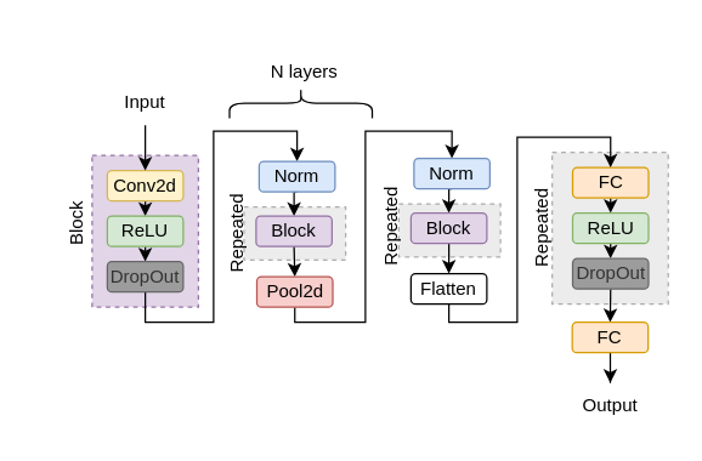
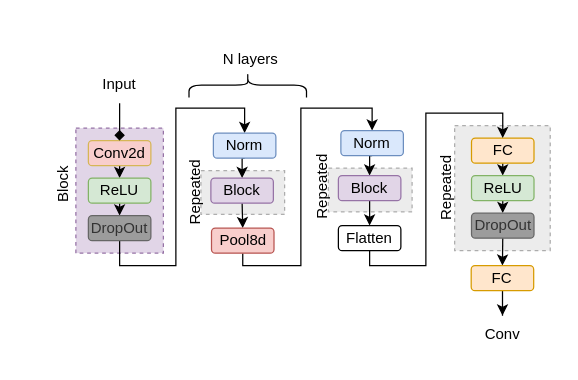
  <mxCell id="0" />
  <mxCell id="1" parent="0" />
  <mxCell id="2" value="" style="rounded=0;whiteSpace=wrap;html=1;fillColor=#D9D9D9;fontColor=#333333;strokeColor=#666666;opacity=50;dashed=1;" vertex="1" parent="1"><mxGeometry x="363" y="100" width="76.5" height="100" as="geometry" /></mxCell>
  <mxCell id="3" value="" style="rounded=0;whiteSpace=wrap;html=1;fillColor=#D9D9D9;fontColor=#333333;strokeColor=#666666;opacity=50;dashed=1;" vertex="1" parent="1"><mxGeometry x="160" y="136" width="67" height="35" as="geometry" /></mxCell>
  <mxCell id="4" value="" style="rounded=0;whiteSpace=wrap;html=1;fillColor=#e1d5e7;strokeColor=#9673a6;dashed=1;" vertex="1" parent="1"><mxGeometry x="60" y="102" width="70" height="100" as="geometry" /></mxCell>
  <mxCell id="5" style="edgeStyle=orthogonalEdgeStyle;rounded=0;orthogonalLoop=1;jettySize=auto;html=1;exitX=0.5;exitY=1;exitDx=0;exitDy=0;entryX=0.5;entryY=0;entryDx=0;entryDy=0;" edge="1" parent="1" source="6" target="8"><mxGeometry relative="1" as="geometry" /></mxCell>
- <mxCell id="6" value="Conv2d" style="rounded=1;whiteSpace=wrap;html=1;fillColor=#fff2cc;strokeColor=#d6b656;" vertex="1" parent="1"><mxGeometry x="70" y="112" width="50" height="20" as="geometry" /></mxCell>
+ <mxCell id="6" value="Conv2d" style="rounded=1;whiteSpace=wrap;html=1;fillColor=#f8cecc;strokeColor=#d6b656;" vertex="1" parent="1"><mxGeometry x="70" y="112" width="50" height="20" as="geometry" /></mxCell>
  <mxCell id="7" style="edgeStyle=orthogonalEdgeStyle;rounded=0;orthogonalLoop=1;jettySize=auto;html=1;exitX=0.5;exitY=1;exitDx=0;exitDy=0;entryX=0.5;entryY=0;entryDx=0;entryDy=0;" edge="1" parent="1" source="8" target="10"><mxGeometry relative="1" as="geometry" /></mxCell>
  <mxCell id="8" value="ReLU" style="rounded=1;whiteSpace=wrap;html=1;fillColor=#d5e8d4;strokeColor=#82b366;" vertex="1" parent="1"><mxGeometry x="70" y="142" width="50" height="20" as="geometry" /></mxCell>
  <mxCell id="9" style="edgeStyle=orthogonalEdgeStyle;rounded=0;orthogonalLoop=1;jettySize=auto;html=1;exitX=0.5;exitY=1;exitDx=0;exitDy=0;entryX=0.5;entryY=0;entryDx=0;entryDy=0;" edge="1" parent="1" source="10" target="12"><mxGeometry relative="1" as="geometry"><Array as="points"><mxPoint x="95" y="212" /><mxPoint x="140" y="212" /><mxPoint x="140" y="86" /><mxPoint x="195" y="86" /></Array></mxGeometry></mxCell>
  <mxCell id="10" value="DropOut" style="rounded=1;whiteSpace=wrap;html=1;fillColor=#9c9c9c;strokeColor=#666666;fontColor=#333333;" vertex="1" parent="1"><mxGeometry x="70" y="172" width="50" height="20" as="geometry" /></mxCell>
  <mxCell id="11" style="edgeStyle=orthogonalEdgeStyle;rounded=0;orthogonalLoop=1;jettySize=auto;html=1;exitX=0.5;exitY=1;exitDx=0;exitDy=0;entryX=0.5;entryY=0;entryDx=0;entryDy=0;" edge="1" parent="1" source="12" target="17"><mxGeometry relative="1" as="geometry" /></mxCell>
  <mxCell id="12" value="Norm" style="rounded=1;whiteSpace=wrap;html=1;fillColor=#dae8fc;strokeColor=#6c8ebf;" vertex="1" parent="1"><mxGeometry x="170" y="106" width="50" height="20" as="geometry" /></mxCell>
- <mxCell id="13" style="edgeStyle=orthogonalEdgeStyle;rounded=0;orthogonalLoop=1;jettySize=auto;html=1;exitX=0.5;exitY=1;exitDx=0;exitDy=0;entryX=0.5;entryY=0;entryDx=0;entryDy=0;" edge="1" parent="1" source="14" target="6"><mxGeometry relative="1" as="geometry" /></mxCell>
+ <mxCell id="13" style="edgeStyle=orthogonalEdgeStyle;rounded=0;orthogonalLoop=1;jettySize=auto;html=1;exitX=0.5;exitY=1;exitDx=0;exitDy=0;entryX=0.5;entryY=0;entryDx=0;entryDy=0;endArrow=diamond;" edge="1" parent="1" source="14" target="6"><mxGeometry relative="1" as="geometry" /></mxCell>
  <mxCell id="14" value="Input" style="text;html=1;strokeColor=none;fillColor=none;align=center;verticalAlign=middle;whiteSpace=wrap;rounded=0;" vertex="1" parent="1"><mxGeometry x="65" y="52" width="60" height="30" as="geometry" /></mxCell>
  <mxCell id="15" value="Block" style="text;html=1;strokeColor=none;fillColor=none;align=center;verticalAlign=middle;whiteSpace=wrap;rounded=0;rotation=-90;" vertex="1" parent="1"><mxGeometry x="20" y="132" width="60" height="30" as="geometry" /></mxCell>
  <mxCell id="16" style="edgeStyle=orthogonalEdgeStyle;rounded=0;orthogonalLoop=1;jettySize=auto;html=1;exitX=0.5;exitY=1;exitDx=0;exitDy=0;entryX=0.5;entryY=0;entryDx=0;entryDy=0;" edge="1" parent="1" source="17" target="20"><mxGeometry relative="1" as="geometry" /></mxCell>
  <mxCell id="17" value="Block" style="rounded=1;whiteSpace=wrap;html=1;fillColor=#e1d5e7;strokeColor=#9673a6;" vertex="1" parent="1"><mxGeometry x="168" y="142" width="50" height="20" as="geometry" /></mxCell>
  <mxCell id="18" value="Repeated" style="text;html=1;strokeColor=none;fillColor=none;align=center;verticalAlign=middle;whiteSpace=wrap;rounded=0;rotation=-90;" vertex="1" parent="1"><mxGeometry x="125" y="138.5" width="60" height="30" as="geometry" /></mxCell>
  <mxCell id="19" style="edgeStyle=orthogonalEdgeStyle;rounded=0;orthogonalLoop=1;jettySize=auto;html=1;exitX=0.5;exitY=1;exitDx=0;exitDy=0;entryX=0.5;entryY=0;entryDx=0;entryDy=0;" edge="1" parent="1" source="20" target="23"><mxGeometry relative="1" as="geometry"><Array as="points"><mxPoint x="194" y="212" /><mxPoint x="240" y="212" /><mxPoint x="240" y="86" /><mxPoint x="297" y="86" /></Array></mxGeometry></mxCell>
- <mxCell id="20" value="Pool2d" style="rounded=1;whiteSpace=wrap;html=1;fillColor=#f8cecc;strokeColor=#b85450;" vertex="1" parent="1"><mxGeometry x="168.5" y="182" width="50" height="20" as="geometry" /></mxCell>
+ <mxCell id="20" value="Pool8d" style="rounded=1;whiteSpace=wrap;html=1;fillColor=#f8cecc;strokeColor=#b85450;" vertex="1" parent="1"><mxGeometry x="168.5" y="182" width="50" height="20" as="geometry" /></mxCell>
  <mxCell id="21" value="" style="rounded=0;whiteSpace=wrap;html=1;fillColor=#D9D9D9;fontColor=#333333;strokeColor=#666666;opacity=50;dashed=1;" vertex="1" parent="1"><mxGeometry x="262" y="134" width="67" height="35" as="geometry" /></mxCell>
  <mxCell id="22" style="edgeStyle=orthogonalEdgeStyle;rounded=0;orthogonalLoop=1;jettySize=auto;html=1;exitX=0.5;exitY=1;exitDx=0;exitDy=0;entryX=0.5;entryY=0;entryDx=0;entryDy=0;" edge="1" parent="1" source="23" target="25"><mxGeometry relative="1" as="geometry" /></mxCell>
  <mxCell id="23" value="Norm" style="rounded=1;whiteSpace=wrap;html=1;fillColor=#dae8fc;strokeColor=#6c8ebf;" vertex="1" parent="1"><mxGeometry x="272" y="104" width="50" height="20" as="geometry" /></mxCell>
  <mxCell id="24" style="edgeStyle=orthogonalEdgeStyle;rounded=0;orthogonalLoop=1;jettySize=auto;html=1;exitX=0.5;exitY=1;exitDx=0;exitDy=0;entryX=0.5;entryY=0;entryDx=0;entryDy=0;" edge="1" parent="1" source="25" target="38"><mxGeometry relative="1" as="geometry" /></mxCell>
  <mxCell id="25" value="Block" style="rounded=1;whiteSpace=wrap;html=1;fillColor=#e1d5e7;strokeColor=#9673a6;" vertex="1" parent="1"><mxGeometry x="270" y="140" width="50" height="20" as="geometry" /></mxCell>
  <mxCell id="26" value="Repeated" style="text;html=1;strokeColor=none;fillColor=none;align=center;verticalAlign=middle;whiteSpace=wrap;rounded=0;rotation=-90;" vertex="1" parent="1"><mxGeometry x="227" y="134" width="60" height="30" as="geometry" /></mxCell>
  <mxCell id="27" value="" style="shape=curlyBracket;whiteSpace=wrap;html=1;rounded=1;labelPosition=left;verticalLabelPosition=middle;align=right;verticalAlign=middle;rotation=90;" vertex="1" parent="1"><mxGeometry x="187.5" y="20.5" width="20" height="94" as="geometry" /></mxCell>
  <mxCell id="28" value="N layers" style="text;html=1;strokeColor=none;fillColor=none;align=center;verticalAlign=middle;whiteSpace=wrap;rounded=0;" vertex="1" parent="1"><mxGeometry x="170" y="32" width="60" height="30" as="geometry" /></mxCell>
  <mxCell id="29" style="edgeStyle=orthogonalEdgeStyle;rounded=0;orthogonalLoop=1;jettySize=auto;html=1;exitX=0.5;exitY=1;exitDx=0;exitDy=0;entryX=0.5;entryY=0;entryDx=0;entryDy=0;" edge="1" parent="1" source="30" target="32"><mxGeometry relative="1" as="geometry" /></mxCell>
  <mxCell id="30" value="FC" style="rounded=1;whiteSpace=wrap;html=1;fillColor=#ffe6cc;strokeColor=#d79b00;" vertex="1" parent="1"><mxGeometry x="376.5" y="110" width="50" height="20" as="geometry" /></mxCell>
  <mxCell id="31" style="edgeStyle=orthogonalEdgeStyle;rounded=0;orthogonalLoop=1;jettySize=auto;html=1;exitX=0.5;exitY=1;exitDx=0;exitDy=0;entryX=0.5;entryY=0;entryDx=0;entryDy=0;" edge="1" parent="1" source="32" target="34"><mxGeometry relative="1" as="geometry" /></mxCell>
  <mxCell id="32" value="ReLU" style="rounded=1;whiteSpace=wrap;html=1;fillColor=#d5e8d4;strokeColor=#82b366;" vertex="1" parent="1"><mxGeometry x="376.5" y="140" width="50" height="20" as="geometry" /></mxCell>
  <mxCell id="33" style="edgeStyle=orthogonalEdgeStyle;rounded=0;orthogonalLoop=1;jettySize=auto;html=1;exitX=0.5;exitY=1;exitDx=0;exitDy=0;entryX=0.5;entryY=0;entryDx=0;entryDy=0;" edge="1" parent="1" source="34" target="40"><mxGeometry relative="1" as="geometry" /></mxCell>
  <mxCell id="34" value="DropOut" style="rounded=1;whiteSpace=wrap;html=1;fillColor=#9c9c9c;strokeColor=#666666;fontColor=#333333;" vertex="1" parent="1"><mxGeometry x="376.5" y="170" width="50" height="20" as="geometry" /></mxCell>
  <mxCell id="35" value="Repeated" style="text;html=1;strokeColor=none;fillColor=none;align=center;verticalAlign=middle;whiteSpace=wrap;rounded=0;rotation=-90;" vertex="1" parent="1"><mxGeometry x="310" y="135" width="93" height="30" as="geometry" /></mxCell>
- <mxCell id="36" value="Output" style="text;html=1;align=center;verticalAlign=middle;resizable=0;points=[];autosize=1;strokeColor=none;fillColor=none;" vertex="1" parent="1"><mxGeometry x="371.25" y="252" width="60" height="30" as="geometry" /></mxCell>
+ <mxCell id="36" value="Conv" style="text;html=1;align=center;verticalAlign=middle;resizable=0;points=[];autosize=1;strokeColor=none;fillColor=none;" vertex="1" parent="1"><mxGeometry x="371.25" y="252" width="60" height="30" as="geometry" /></mxCell>
  <mxCell id="37" style="edgeStyle=orthogonalEdgeStyle;rounded=0;orthogonalLoop=1;jettySize=auto;html=1;entryX=0.5;entryY=0;entryDx=0;entryDy=0;" edge="1" parent="1" source="38" target="30"><mxGeometry relative="1" as="geometry"><Array as="points"><mxPoint x="295" y="212" /><mxPoint x="340" y="212" /><mxPoint x="340" y="90" /><mxPoint x="402" y="90" /></Array></mxGeometry></mxCell>
  <mxCell id="38" value="Flatten" style="rounded=1;whiteSpace=wrap;html=1;" vertex="1" parent="1"><mxGeometry x="270" y="180" width="50" height="20" as="geometry" /></mxCell>
  <mxCell id="39" style="edgeStyle=orthogonalEdgeStyle;rounded=0;orthogonalLoop=1;jettySize=auto;html=1;" edge="1" parent="1" source="40" target="36"><mxGeometry relative="1" as="geometry" /></mxCell>
  <mxCell id="40" value="FC" style="rounded=1;whiteSpace=wrap;html=1;fillColor=#ffe6cc;strokeColor=#d79b00;" vertex="1" parent="1"><mxGeometry x="376.25" y="212" width="50" height="20" as="geometry" /></mxCell>
